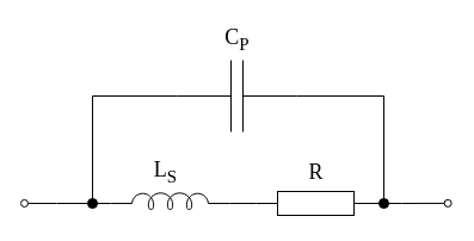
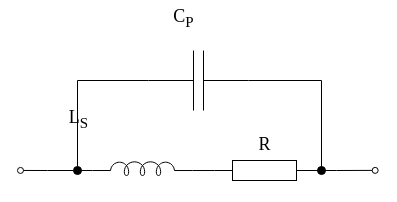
  <mxCell id="0" />
  <mxCell id="1" parent="0" />
  <mxCell id="2" style="edgeStyle=orthogonalEdgeStyle;rounded=0;orthogonalLoop=1;jettySize=auto;html=1;exitX=1;exitY=0.5;exitDx=0;exitDy=0;exitPerimeter=0;entryX=0;entryY=0.5;entryDx=0;entryDy=0;endArrow=none;endFill=0;" parent="1" source="3" target="10" edge="1"><mxGeometry relative="1" as="geometry" /></mxCell>
  <mxCell id="3" value="" style="pointerEvents=1;verticalLabelPosition=bottom;shadow=0;dashed=0;align=center;html=1;verticalAlign=top;shape=mxgraph.electrical.resistors.resistor_1;" parent="1" vertex="1"><mxGeometry x="214" y="160" width="100" height="20" as="geometry" /></mxCell>
  <mxCell id="4" style="edgeStyle=orthogonalEdgeStyle;rounded=0;orthogonalLoop=1;jettySize=auto;html=1;exitX=1;exitY=0.5;exitDx=0;exitDy=0;exitPerimeter=0;entryX=0.5;entryY=0;entryDx=0;entryDy=0;endArrow=none;endFill=0;" parent="1" source="6" target="10" edge="1"><mxGeometry relative="1" as="geometry"><Array as="points"><mxPoint x="321" y="80" /></Array></mxGeometry></mxCell>
  <mxCell id="5" style="edgeStyle=orthogonalEdgeStyle;rounded=0;orthogonalLoop=1;jettySize=auto;html=1;exitX=0;exitY=0.5;exitDx=0;exitDy=0;exitPerimeter=0;entryX=0.5;entryY=0;entryDx=0;entryDy=0;endArrow=none;endFill=0;" parent="1" source="6" target="12" edge="1"><mxGeometry relative="1" as="geometry" /></mxCell>
  <mxCell id="6" value="" style="pointerEvents=1;verticalLabelPosition=bottom;shadow=0;dashed=0;align=center;html=1;verticalAlign=top;shape=mxgraph.electrical.capacitors.capacitor_1;" parent="1" vertex="1"><mxGeometry x="148" y="50" width="100" height="60" as="geometry" /></mxCell>
  <mxCell id="7" style="edgeStyle=orthogonalEdgeStyle;rounded=0;orthogonalLoop=1;jettySize=auto;html=1;exitX=0;exitY=0.645;exitDx=0;exitDy=0;exitPerimeter=0;entryX=1;entryY=0.5;entryDx=0;entryDy=0;endArrow=none;endFill=0;" parent="1" source="8" target="12" edge="1"><mxGeometry relative="1" as="geometry" /></mxCell>
  <mxCell id="8" value="" style="pointerEvents=1;verticalLabelPosition=bottom;shadow=0;dashed=0;align=center;html=1;verticalAlign=top;shape=mxgraph.electrical.inductors.inductor_5;" parent="1" vertex="1"><mxGeometry x="92" y="161" width="100" height="14" as="geometry" /></mxCell>
  <mxCell id="9" style="edgeStyle=orthogonalEdgeStyle;rounded=0;orthogonalLoop=1;jettySize=auto;html=1;endArrow=oval;endFill=0;" parent="1" edge="1"><mxGeometry relative="1" as="geometry"><mxPoint x="374.672" y="169.897" as="targetPoint" /><mxPoint x="296" y="170" as="sourcePoint" /><Array as="points"><mxPoint x="336" y="169" /></Array></mxGeometry></mxCell>
  <mxCell id="10" value="" style="ellipse;whiteSpace=wrap;html=1;aspect=fixed;fillColor=#000000;" parent="1" vertex="1"><mxGeometry x="317" y="166" width="8" height="8" as="geometry" /></mxCell>
  <mxCell id="11" style="edgeStyle=orthogonalEdgeStyle;rounded=0;orthogonalLoop=1;jettySize=auto;html=1;exitX=0;exitY=0.5;exitDx=0;exitDy=0;endArrow=oval;endFill=0;" parent="1" source="12" edge="1"><mxGeometry relative="1" as="geometry"><mxPoint x="20" y="169.953" as="targetPoint" /></mxGeometry></mxCell>
  <mxCell id="12" value="" style="ellipse;whiteSpace=wrap;html=1;aspect=fixed;fillColor=#000000;" parent="1" vertex="1"><mxGeometry x="73" y="166" width="8" height="8" as="geometry" /></mxCell>
- <mxCell id="13" value="&lt;font style=&quot;font-size: 18px;&quot; face=&quot;Times New Roman&quot;&gt;C&lt;sub&gt;P&lt;/sub&gt;&lt;/font&gt;" style="text;strokeColor=none;align=center;fillColor=none;html=1;verticalAlign=middle;whiteSpace=wrap;rounded=0;fontSize=18;" parent="1" vertex="1"><mxGeometry x="184.5" y="20" width="27" height="25" as="geometry" /></mxCell>
+ <mxCell id="13" value="&lt;font style=&quot;font-size: 18px;&quot; face=&quot;Times New Roman&quot;&gt;C&lt;sub&gt;P&lt;/sub&gt;&lt;/font&gt;" style="text;strokeColor=none;align=center;fillColor=none;html=1;verticalAlign=middle;whiteSpace=wrap;rounded=0;fontSize=18;" parent="1" vertex="1"><mxGeometry x="169.5" y="5" width="27" height="25" as="geometry" /></mxCell>
  <mxCell id="14" value="&lt;font style=&quot;font-size: 18px;&quot; face=&quot;Times New Roman&quot;&gt;R&lt;/font&gt;" style="text;strokeColor=none;align=center;fillColor=none;html=1;verticalAlign=middle;whiteSpace=wrap;rounded=0;fontSize=18;" parent="1" vertex="1"><mxGeometry x="250.5" y="131" width="27" height="25" as="geometry" /></mxCell>
- <mxCell id="15" value="&lt;font style=&quot;font-size: 18px;&quot; face=&quot;Times New Roman&quot;&gt;L&lt;sub&gt;S&lt;/sub&gt;&lt;/font&gt;" style="text;strokeColor=none;align=center;fillColor=none;html=1;verticalAlign=middle;whiteSpace=wrap;rounded=0;fontSize=18;" parent="1" vertex="1"><mxGeometry x="125" y="131" width="27" height="25" as="geometry" /></mxCell>
+ <mxCell id="15" value="&lt;font style=&quot;font-size: 18px;&quot; face=&quot;Times New Roman&quot;&gt;L&lt;sub&gt;S&lt;/sub&gt;&lt;/font&gt;" style="text;strokeColor=none;align=center;fillColor=none;html=1;verticalAlign=middle;whiteSpace=wrap;rounded=0;fontSize=18;" parent="1" vertex="1"><mxGeometry x="65" y="106" width="27" height="25" as="geometry" /></mxCell>
  <mxCell id="16" style="edgeStyle=orthogonalEdgeStyle;rounded=0;orthogonalLoop=1;jettySize=auto;html=1;exitX=0;exitY=0.5;exitDx=0;exitDy=0;exitPerimeter=0;entryX=1;entryY=0.645;entryDx=0;entryDy=0;entryPerimeter=0;endArrow=none;endFill=0;" parent="1" source="3" target="8" edge="1"><mxGeometry relative="1" as="geometry" /></mxCell>
